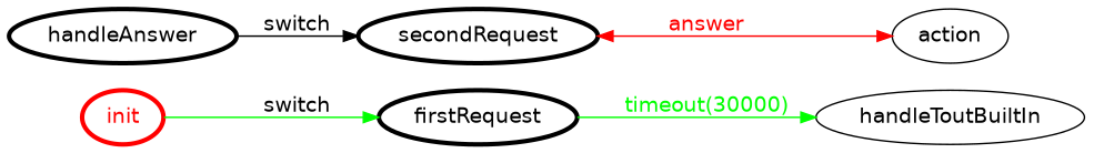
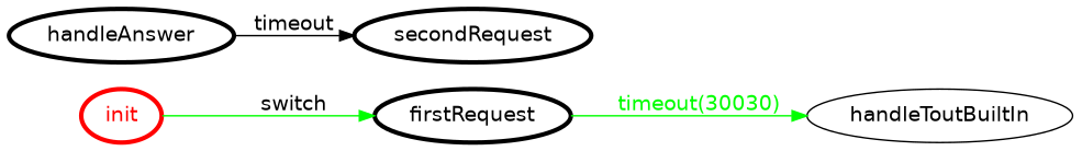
  digraph {
    fontname="DejaVu Sans"
    rankdir=LR
    node [color=black fontcolor=black fontname="DejaVu Sans" penwidth=3]
    edge [color=green fontcolor=black fontname="DejaVu Sans"]
    init [color=red fontcolor=red]
    firstRequest
    handleToutBuiltIn [color="" fontcolor="" penwidth=""]
    handleAnswer
    secondRequest
-   action [color="" fontcolor="" penwidth=""]
    init -> firstRequest [label=switch]
-   firstRequest -> handleToutBuiltIn [fontcolor=green label="timeout(30000)"]
-   handleAnswer -> secondRequest [color=black label=switch]
-   secondRequest -> action [color=red dir=both fontcolor=red label=answer]
+   firstRequest -> handleToutBuiltIn [fontcolor=green label="timeout(30030)"]
+   handleAnswer -> secondRequest [color=black label=timeout]
  }
